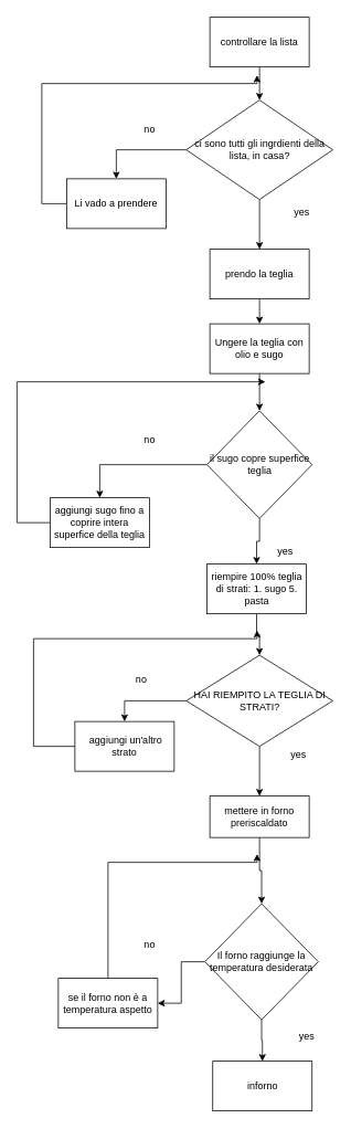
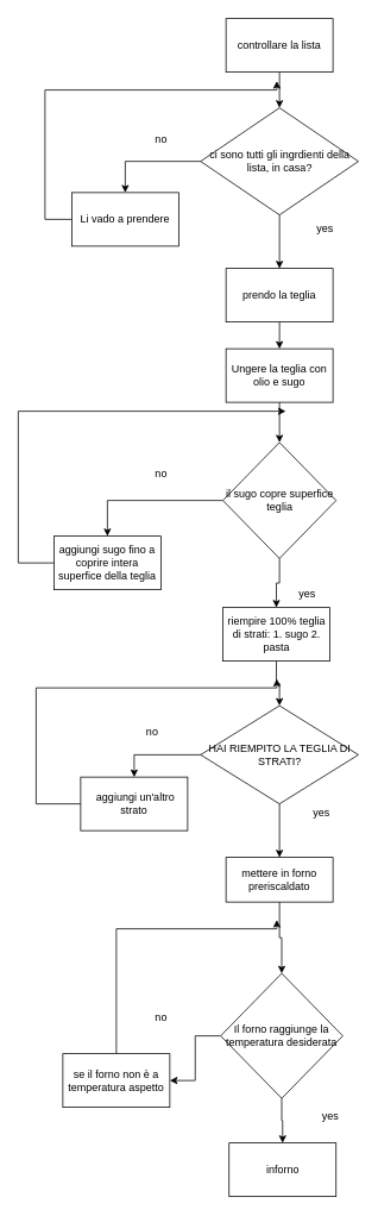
  <mxCell id="0" />
  <mxCell id="1" parent="0" />
  <mxCell id="2" style="edgeStyle=orthogonalEdgeStyle;rounded=0;orthogonalLoop=1;jettySize=auto;html=1;exitX=0;exitY=0.5;exitDx=0;exitDy=0;" edge="1" parent="1"><mxGeometry relative="1" as="geometry"><mxPoint x="260" y="210" as="targetPoint" /><mxPoint x="259.5" y="210" as="sourcePoint" /></mxGeometry></mxCell>
  <mxCell id="3" style="edgeStyle=orthogonalEdgeStyle;rounded=0;orthogonalLoop=1;jettySize=auto;html=1;entryX=0.5;entryY=0;entryDx=0;entryDy=0;" edge="1" parent="1" source="4" target="9"><mxGeometry relative="1" as="geometry" /></mxCell>
  <mxCell id="4" value="controllare la lista" style="rounded=0;whiteSpace=wrap;html=1;" vertex="1" parent="1"><mxGeometry x="253" y="20" width="120" height="60" as="geometry" /></mxCell>
  <mxCell id="5" style="edgeStyle=orthogonalEdgeStyle;rounded=0;orthogonalLoop=1;jettySize=auto;html=1;exitX=0.5;exitY=1;exitDx=0;exitDy=0;entryX=0.5;entryY=0;entryDx=0;entryDy=0;" edge="1" parent="1" source="6" target="11"><mxGeometry relative="1" as="geometry" /></mxCell>
  <mxCell id="6" value="prendo la teglia" style="rounded=0;whiteSpace=wrap;html=1;" vertex="1" parent="1"><mxGeometry x="253" y="300" width="120" height="60" as="geometry" /></mxCell>
  <mxCell id="7" style="edgeStyle=orthogonalEdgeStyle;rounded=0;orthogonalLoop=1;jettySize=auto;html=1;entryX=0.5;entryY=0;entryDx=0;entryDy=0;" edge="1" parent="1" source="9" target="16"><mxGeometry relative="1" as="geometry" /></mxCell>
  <mxCell id="8" style="edgeStyle=orthogonalEdgeStyle;rounded=0;orthogonalLoop=1;jettySize=auto;html=1;entryX=0.5;entryY=0;entryDx=0;entryDy=0;" edge="1" parent="1" source="9" target="6"><mxGeometry relative="1" as="geometry" /></mxCell>
  <mxCell id="9" value="ci sono tutti gli ingrdienti della lista, in casa?" style="rhombus;whiteSpace=wrap;html=1;" vertex="1" parent="1"><mxGeometry x="224.5" y="120" width="177" height="120" as="geometry" /></mxCell>
  <mxCell id="10" style="edgeStyle=orthogonalEdgeStyle;rounded=0;orthogonalLoop=1;jettySize=auto;html=1;entryX=0.5;entryY=0;entryDx=0;entryDy=0;" edge="1" parent="1" source="11" target="19"><mxGeometry relative="1" as="geometry" /></mxCell>
  <mxCell id="11" value="Ungere la teglia con olio e sugo" style="rounded=0;whiteSpace=wrap;html=1;" vertex="1" parent="1"><mxGeometry x="253" y="390" width="120" height="60" as="geometry" /></mxCell>
  <mxCell id="12" value="yes" style="text;html=1;align=center;verticalAlign=middle;resizable=0;points=[];autosize=1;strokeColor=none;fillColor=none;" vertex="1" parent="1"><mxGeometry x="344" y="240" width="40" height="30" as="geometry" /></mxCell>
  <mxCell id="13" value="&lt;div&gt;yes&lt;/div&gt;" style="text;html=1;align=center;verticalAlign=middle;resizable=0;points=[];autosize=1;strokeColor=none;fillColor=none;" vertex="1" parent="1"><mxGeometry x="324" y="650" width="40" height="30" as="geometry" /></mxCell>
  <mxCell id="14" value="no" style="text;html=1;align=center;verticalAlign=middle;resizable=0;points=[];autosize=1;strokeColor=none;fillColor=none;" vertex="1" parent="1"><mxGeometry x="160" y="140" width="40" height="30" as="geometry" /></mxCell>
  <mxCell id="15" style="edgeStyle=orthogonalEdgeStyle;rounded=0;orthogonalLoop=1;jettySize=auto;html=1;" edge="1" parent="1" source="16"><mxGeometry relative="1" as="geometry"><mxPoint x="310" y="90" as="targetPoint" /><Array as="points"><mxPoint x="50" y="245" /><mxPoint x="50" y="100" /><mxPoint x="310" y="100" /></Array></mxGeometry></mxCell>
  <mxCell id="16" value="Li vado a prendere" style="rounded=0;whiteSpace=wrap;html=1;" vertex="1" parent="1"><mxGeometry x="80" y="215" width="120" height="60" as="geometry" /></mxCell>
  <mxCell id="17" style="edgeStyle=orthogonalEdgeStyle;rounded=0;orthogonalLoop=1;jettySize=auto;html=1;exitX=0;exitY=0.5;exitDx=0;exitDy=0;entryX=0.5;entryY=0;entryDx=0;entryDy=0;" edge="1" parent="1" source="19" target="21"><mxGeometry relative="1" as="geometry" /></mxCell>
  <mxCell id="18" style="edgeStyle=orthogonalEdgeStyle;rounded=0;orthogonalLoop=1;jettySize=auto;html=1;entryX=0.5;entryY=0;entryDx=0;entryDy=0;" edge="1" parent="1" source="19" target="27"><mxGeometry relative="1" as="geometry" /></mxCell>
  <mxCell id="19" value="il sugo copre superfice teglia" style="rhombus;whiteSpace=wrap;html=1;" vertex="1" parent="1"><mxGeometry x="249.5" y="495" width="127" height="130" as="geometry" /></mxCell>
  <mxCell id="20" style="edgeStyle=orthogonalEdgeStyle;rounded=0;orthogonalLoop=1;jettySize=auto;html=1;" edge="1" parent="1" source="21"><mxGeometry relative="1" as="geometry"><mxPoint x="320" y="460" as="targetPoint" /><Array as="points"><mxPoint x="20" y="630" /><mxPoint x="20" y="460" /><mxPoint x="310" y="460" /></Array></mxGeometry></mxCell>
  <mxCell id="21" value="aggiungi sugo fino a coprire intera superfice della teglia" style="rounded=0;whiteSpace=wrap;html=1;" vertex="1" parent="1"><mxGeometry x="60" y="600" width="120" height="60" as="geometry" /></mxCell>
  <mxCell id="22" value="no" style="text;html=1;align=center;verticalAlign=middle;resizable=0;points=[];autosize=1;strokeColor=none;fillColor=none;" vertex="1" parent="1"><mxGeometry x="160" y="515" width="40" height="30" as="geometry" /></mxCell>
  <mxCell id="23" style="edgeStyle=orthogonalEdgeStyle;rounded=0;orthogonalLoop=1;jettySize=auto;html=1;exitX=0;exitY=0.5;exitDx=0;exitDy=0;entryX=0.5;entryY=0;entryDx=0;entryDy=0;" edge="1" parent="1" source="25" target="29"><mxGeometry relative="1" as="geometry" /></mxCell>
  <mxCell id="24" style="edgeStyle=orthogonalEdgeStyle;rounded=0;orthogonalLoop=1;jettySize=auto;html=1;" edge="1" parent="1" source="25" target="32"><mxGeometry relative="1" as="geometry"><mxPoint x="313" y="990" as="targetPoint" /></mxGeometry></mxCell>
  <mxCell id="25" value="HAI RIEMPITO LA TEGLIA DI STRATI?" style="rhombus;whiteSpace=wrap;html=1;" vertex="1" parent="1"><mxGeometry x="224.5" y="790" width="177" height="110" as="geometry" /></mxCell>
  <mxCell id="26" style="edgeStyle=orthogonalEdgeStyle;rounded=0;orthogonalLoop=1;jettySize=auto;html=1;" edge="1" parent="1" source="27" target="25"><mxGeometry relative="1" as="geometry" /></mxCell>
- <mxCell id="27" value="riempire 100% teglia di strati: 1. sugo 5. pasta" style="rounded=0;whiteSpace=wrap;html=1;" vertex="1" parent="1"><mxGeometry x="249.5" y="680" width="120" height="60" as="geometry" /></mxCell>
+ <mxCell id="27" value="riempire 100% teglia di strati: 1. sugo 2. pasta" style="rounded=0;whiteSpace=wrap;html=1;" vertex="1" parent="1"><mxGeometry x="249.5" y="680" width="120" height="60" as="geometry" /></mxCell>
  <mxCell id="28" style="edgeStyle=orthogonalEdgeStyle;rounded=0;orthogonalLoop=1;jettySize=auto;html=1;" edge="1" parent="1" source="29"><mxGeometry relative="1" as="geometry"><mxPoint x="310" y="760" as="targetPoint" /><Array as="points"><mxPoint x="40" y="900" /><mxPoint x="40" y="770" /><mxPoint x="310" y="770" /></Array></mxGeometry></mxCell>
  <mxCell id="29" value="&amp;nbsp;aggiungi un'altro strato" style="rounded=0;whiteSpace=wrap;html=1;" vertex="1" parent="1"><mxGeometry x="90" y="870" width="120" height="60" as="geometry" /></mxCell>
  <mxCell id="30" value="no" style="text;html=1;align=center;verticalAlign=middle;resizable=0;points=[];autosize=1;strokeColor=none;fillColor=none;" vertex="1" parent="1"><mxGeometry x="150" y="805" width="40" height="30" as="geometry" /></mxCell>
  <mxCell id="31" style="edgeStyle=orthogonalEdgeStyle;rounded=0;orthogonalLoop=1;jettySize=auto;html=1;entryX=0.5;entryY=0;entryDx=0;entryDy=0;" edge="1" parent="1" source="32" target="36"><mxGeometry relative="1" as="geometry"><mxPoint x="313" y="1100" as="targetPoint" /></mxGeometry></mxCell>
  <mxCell id="32" value="mettere in forno preriscaldato" style="rounded=0;whiteSpace=wrap;html=1;" vertex="1" parent="1"><mxGeometry x="253" y="960" width="120" height="50" as="geometry" /></mxCell>
  <mxCell id="33" value="yes" style="text;html=1;align=center;verticalAlign=middle;resizable=0;points=[];autosize=1;strokeColor=none;fillColor=none;" vertex="1" parent="1"><mxGeometry x="340" y="895" width="40" height="30" as="geometry" /></mxCell>
  <mxCell id="34" style="edgeStyle=orthogonalEdgeStyle;rounded=0;orthogonalLoop=1;jettySize=auto;html=1;entryX=1;entryY=0.5;entryDx=0;entryDy=0;" edge="1" parent="1" source="36" target="38"><mxGeometry relative="1" as="geometry" /></mxCell>
  <mxCell id="35" style="edgeStyle=orthogonalEdgeStyle;rounded=0;orthogonalLoop=1;jettySize=auto;html=1;entryX=0.5;entryY=0;entryDx=0;entryDy=0;" edge="1" parent="1" source="36" target="40"><mxGeometry relative="1" as="geometry" /></mxCell>
  <mxCell id="36" value="Il forno raggiunge la temperatura desiderata" style="rhombus;whiteSpace=wrap;html=1;" vertex="1" parent="1"><mxGeometry x="247" y="1090" width="137" height="140" as="geometry" /></mxCell>
  <mxCell id="37" style="edgeStyle=orthogonalEdgeStyle;rounded=0;orthogonalLoop=1;jettySize=auto;html=1;" edge="1" parent="1" source="38"><mxGeometry relative="1" as="geometry"><mxPoint x="310" y="1030" as="targetPoint" /><Array as="points"><mxPoint x="130" y="1040" /><mxPoint x="310" y="1040" /></Array></mxGeometry></mxCell>
  <mxCell id="38" value="se il forno non è a temperatura aspetto" style="rounded=0;whiteSpace=wrap;html=1;" vertex="1" parent="1"><mxGeometry x="70" y="1180" width="120" height="60" as="geometry" /></mxCell>
  <mxCell id="39" value="no" style="text;html=1;align=center;verticalAlign=middle;resizable=0;points=[];autosize=1;strokeColor=none;fillColor=none;" vertex="1" parent="1"><mxGeometry x="160" y="1125" width="40" height="30" as="geometry" /></mxCell>
  <mxCell id="40" value="inforno" style="rounded=0;whiteSpace=wrap;html=1;" vertex="1" parent="1"><mxGeometry x="256.5" y="1280" width="120" height="60" as="geometry" /></mxCell>
  <mxCell id="41" value="yes" style="text;html=1;align=center;verticalAlign=middle;resizable=0;points=[];autosize=1;strokeColor=none;fillColor=none;" vertex="1" parent="1"><mxGeometry x="350" y="1235" width="40" height="30" as="geometry" /></mxCell>
